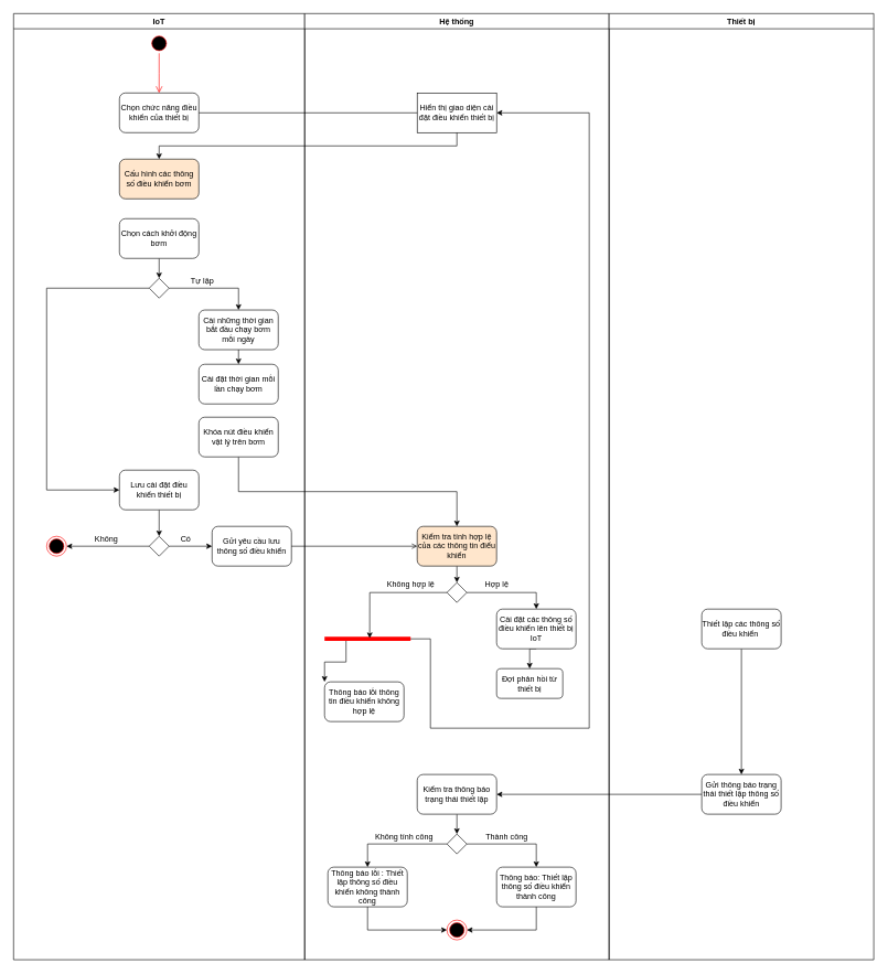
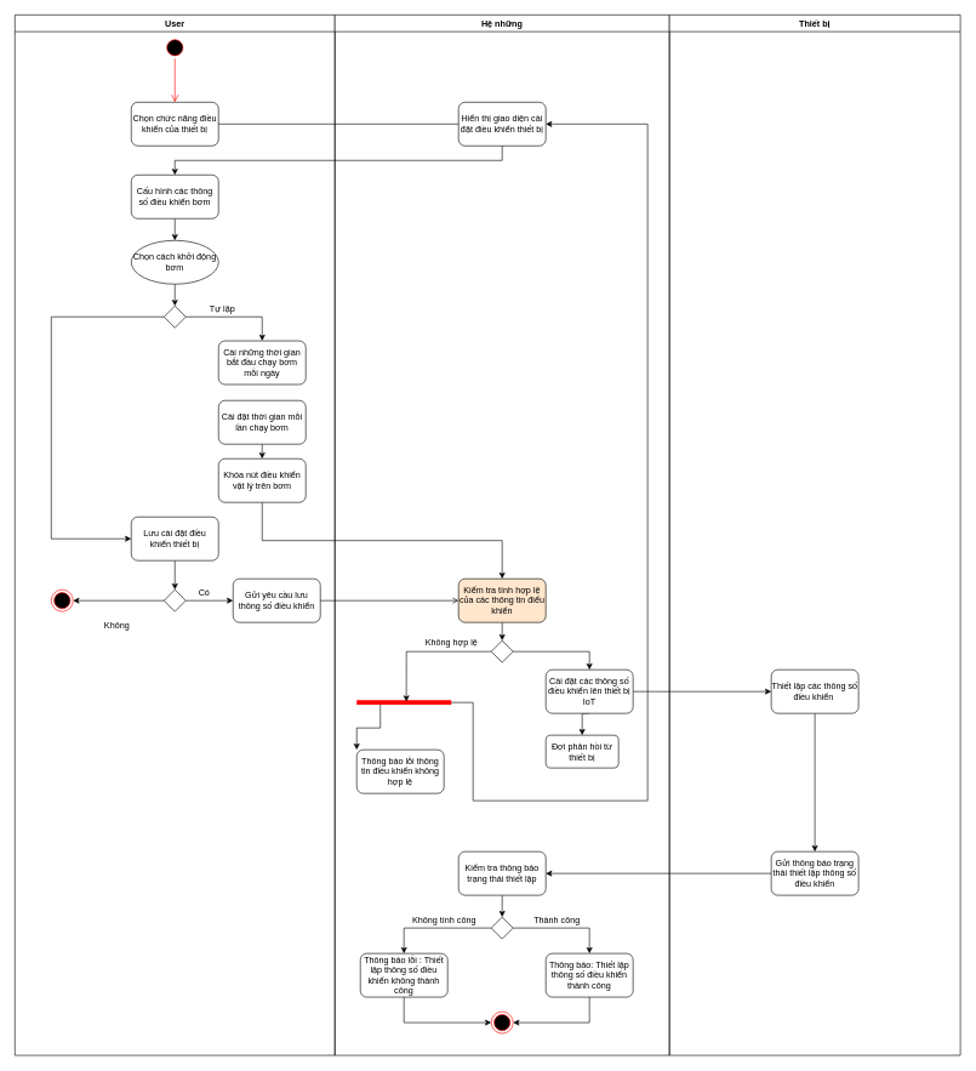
  <mxCell id="0" />
  <mxCell id="1" parent="0" />
- <mxCell id="2" value="IoT" style="swimlane;whiteSpace=wrap;html=1;" parent="1" vertex="1"><mxGeometry x="20" y="20" width="440" height="1430" as="geometry" /></mxCell>
+ <mxCell id="2" value="User" style="swimlane;whiteSpace=wrap;html=1;" parent="1" vertex="1"><mxGeometry x="20" y="20" width="440" height="1430" as="geometry" /></mxCell>
  <mxCell id="3" value="Chọn chức năng điều khiển của thiết bị" style="rounded=1;whiteSpace=wrap;html=1;" parent="2" vertex="1"><mxGeometry x="160" y="120" width="120" height="60" as="geometry" /></mxCell>
- <mxCell id="5" value="Cấu hình các thông số điều khiển bơm" style="rounded=1;whiteSpace=wrap;html=1;fillColor=#ffe6cc;" parent="2" vertex="1"><mxGeometry x="160" y="220" width="120" height="60" as="geometry" /></mxCell>
+ <mxCell id="4" style="edgeStyle=orthogonalEdgeStyle;rounded=0;orthogonalLoop=1;jettySize=auto;html=1;exitX=0.5;exitY=1;exitDx=0;exitDy=0;entryX=0.5;entryY=0;entryDx=0;entryDy=0;" parent="2" source="5" target="9" edge="1"><mxGeometry relative="1" as="geometry" /></mxCell>
+ <mxCell id="5" value="Cấu hình các thông số điều khiển bơm" style="rounded=1;whiteSpace=wrap;html=1;" parent="2" vertex="1"><mxGeometry x="160" y="220" width="120" height="60" as="geometry" /></mxCell>
  <mxCell id="6" value="" style="ellipse;html=1;shape=startState;fillColor=#000000;strokeColor=#ff0000;" parent="2" vertex="1"><mxGeometry x="205" y="30" width="30" height="30" as="geometry" /></mxCell>
  <mxCell id="7" value="" style="edgeStyle=orthogonalEdgeStyle;html=1;verticalAlign=bottom;endArrow=open;endSize=8;strokeColor=#ff0000;rounded=0;" parent="2" source="6" edge="1"><mxGeometry relative="1" as="geometry"><mxPoint x="220" y="120" as="targetPoint" /></mxGeometry></mxCell>
  <mxCell id="8" style="edgeStyle=orthogonalEdgeStyle;rounded=0;orthogonalLoop=1;jettySize=auto;html=1;exitX=0.5;exitY=1;exitDx=0;exitDy=0;entryX=0.5;entryY=0;entryDx=0;entryDy=0;" parent="2" source="9" target="12" edge="1"><mxGeometry relative="1" as="geometry" /></mxCell>
- <mxCell id="9" value="Chọn cách khởi động bơm" style="rounded=1;whiteSpace=wrap;html=1;" parent="2" vertex="1"><mxGeometry x="160" y="310" width="120" height="60" as="geometry" /></mxCell>
+ <mxCell id="9" value="Chọn cách khởi động bơm" style="ellipse;whiteSpace=wrap;html=1;" parent="2" vertex="1"><mxGeometry x="160" y="310" width="120" height="60" as="geometry" /></mxCell>
  <mxCell id="10" style="edgeStyle=orthogonalEdgeStyle;rounded=0;orthogonalLoop=1;jettySize=auto;html=1;exitX=1;exitY=0.5;exitDx=0;exitDy=0;" parent="2" source="12" target="14" edge="1"><mxGeometry relative="1" as="geometry" /></mxCell>
  <mxCell id="11" style="edgeStyle=orthogonalEdgeStyle;rounded=0;orthogonalLoop=1;jettySize=auto;html=1;exitX=0;exitY=0.5;exitDx=0;exitDy=0;entryX=0;entryY=0.5;entryDx=0;entryDy=0;" parent="2" source="12" target="19" edge="1"><mxGeometry relative="1" as="geometry"><Array as="points"><mxPoint x="50" y="415" /><mxPoint x="50" y="720" /></Array></mxGeometry></mxCell>
  <mxCell id="12" value="" style="rhombus;whiteSpace=wrap;html=1;" parent="2" vertex="1"><mxGeometry x="205" y="400" width="30" height="30" as="geometry" /></mxCell>
- <mxCell id="13" style="edgeStyle=orthogonalEdgeStyle;rounded=0;orthogonalLoop=1;jettySize=auto;html=1;exitX=0.5;exitY=1;exitDx=0;exitDy=0;entryX=0.5;entryY=0;entryDx=0;entryDy=0;" parent="2" source="14" target="17" edge="1"><mxGeometry relative="1" as="geometry" /></mxCell>
  <mxCell id="14" value="Cài những thời gian bắt đầu chạy bơm mỗi ngày" style="rounded=1;whiteSpace=wrap;html=1;" parent="2" vertex="1"><mxGeometry x="280" y="448" width="120" height="60" as="geometry" /></mxCell>
  <mxCell id="15" value="Tự lập" style="text;html=1;align=center;verticalAlign=middle;resizable=0;points=[];autosize=1;strokeColor=none;fillColor=none;" parent="2" vertex="1"><mxGeometry x="250" y="390" width="70" height="30" as="geometry" /></mxCell>
+ <mxCell id="16" style="edgeStyle=orthogonalEdgeStyle;rounded=0;orthogonalLoop=1;jettySize=auto;html=1;exitX=0.5;exitY=1;exitDx=0;exitDy=0;entryX=0.5;entryY=0;entryDx=0;entryDy=0;" parent="2" source="17" target="21" edge="1"><mxGeometry relative="1" as="geometry" /></mxCell>
  <mxCell id="17" value="Cài đặt thời gian mỗi lần chạy bơm" style="rounded=1;whiteSpace=wrap;html=1;" parent="2" vertex="1"><mxGeometry x="280" y="530" width="120" height="60" as="geometry" /></mxCell>
  <mxCell id="18" style="edgeStyle=orthogonalEdgeStyle;rounded=0;orthogonalLoop=1;jettySize=auto;html=1;exitX=0.5;exitY=1;exitDx=0;exitDy=0;entryX=0.5;entryY=0;entryDx=0;entryDy=0;" parent="2" source="19" target="24" edge="1"><mxGeometry relative="1" as="geometry" /></mxCell>
  <mxCell id="19" value="Lưu cài đặt điều khiển thiết bị" style="rounded=1;whiteSpace=wrap;html=1;" parent="2" vertex="1"><mxGeometry x="160" y="690" width="120" height="60" as="geometry" /></mxCell>
  <mxCell id="20" style="edgeStyle=orthogonalEdgeStyle;rounded=0;orthogonalLoop=1;jettySize=auto;html=1;exitX=0.5;exitY=1;exitDx=0;exitDy=0;" parent="2" source="21" target="32" edge="1"><mxGeometry relative="1" as="geometry" /></mxCell>
  <mxCell id="21" value="Khóa nút điều khiển vật lý trên bơm" style="rounded=1;whiteSpace=wrap;html=1;" parent="2" vertex="1"><mxGeometry x="280" y="610" width="120" height="60" as="geometry" /></mxCell>
  <mxCell id="22" style="edgeStyle=orthogonalEdgeStyle;rounded=0;orthogonalLoop=1;jettySize=auto;html=1;exitX=0;exitY=0.5;exitDx=0;exitDy=0;entryX=1;entryY=0.5;entryDx=0;entryDy=0;" parent="2" source="24" target="27" edge="1"><mxGeometry relative="1" as="geometry" /></mxCell>
  <mxCell id="23" style="edgeStyle=orthogonalEdgeStyle;rounded=0;orthogonalLoop=1;jettySize=auto;html=1;exitX=1;exitY=0.5;exitDx=0;exitDy=0;" parent="2" source="24" target="28" edge="1"><mxGeometry relative="1" as="geometry" /></mxCell>
  <mxCell id="24" value="" style="rhombus;whiteSpace=wrap;html=1;" parent="2" vertex="1"><mxGeometry x="205" y="790" width="30" height="30" as="geometry" /></mxCell>
- <mxCell id="25" value="Không" style="text;html=1;align=center;verticalAlign=middle;resizable=0;points=[];autosize=1;strokeColor=none;fillColor=none;" parent="2" vertex="1"><mxGeometry x="110" y="780" width="60" height="30" as="geometry" /></mxCell>
+ <mxCell id="25" value="Không" style="text;html=1;align=center;verticalAlign=middle;resizable=0;points=[];autosize=1;strokeColor=none;fillColor=none;" parent="2" vertex="1"><mxGeometry x="110" y="825" width="60" height="30" as="geometry" /></mxCell>
  <mxCell id="26" value="Có" style="text;html=1;align=center;verticalAlign=middle;resizable=0;points=[];autosize=1;strokeColor=none;fillColor=none;" parent="2" vertex="1"><mxGeometry x="240" y="780" width="40" height="30" as="geometry" /></mxCell>
  <mxCell id="27" value="" style="ellipse;html=1;shape=endState;fillColor=#000000;strokeColor=#ff0000;" parent="2" vertex="1"><mxGeometry x="50" y="790" width="30" height="30" as="geometry" /></mxCell>
  <mxCell id="28" value="Gửi yêu cầu lưu thông số điều khiển" style="rounded=1;whiteSpace=wrap;html=1;" parent="2" vertex="1"><mxGeometry x="300" y="775" width="120" height="60" as="geometry" /></mxCell>
- <mxCell id="29" value="Hệ thống" style="swimlane;whiteSpace=wrap;html=1;" parent="1" vertex="1"><mxGeometry x="460" y="20" width="460" height="1430" as="geometry" /></mxCell>
- <mxCell id="30" value="Hiển thị giao diện cài đặt điều khiển thiết bị" style="whiteSpace=wrap;html=1;rounded=0;" parent="29" vertex="1"><mxGeometry x="170" y="120" width="120" height="60" as="geometry" /></mxCell>
+ <mxCell id="29" value="Hệ những" style="swimlane;whiteSpace=wrap;html=1;" parent="1" vertex="1"><mxGeometry x="460" y="20" width="460" height="1430" as="geometry" /></mxCell>
+ <mxCell id="30" value="Hiển thị giao diện cài đặt điều khiển thiết bị" style="rounded=1;whiteSpace=wrap;html=1;" parent="29" vertex="1"><mxGeometry x="170" y="120" width="120" height="60" as="geometry" /></mxCell>
  <mxCell id="31" style="edgeStyle=orthogonalEdgeStyle;rounded=0;orthogonalLoop=1;jettySize=auto;html=1;exitX=0.5;exitY=1;exitDx=0;exitDy=0;entryX=0.5;entryY=0;entryDx=0;entryDy=0;" parent="29" source="32" target="34" edge="1"><mxGeometry relative="1" as="geometry" /></mxCell>
  <mxCell id="32" value="Kiểm tra tính hợp lệ của các thông tin điểu khiển" style="rounded=1;whiteSpace=wrap;html=1;fillColor=#ffe6cc;" parent="29" vertex="1"><mxGeometry x="170" y="775" width="120" height="60" as="geometry" /></mxCell>
  <mxCell id="33" style="edgeStyle=orthogonalEdgeStyle;rounded=0;orthogonalLoop=1;jettySize=auto;html=1;exitX=1;exitY=0.5;exitDx=0;exitDy=0;entryX=0.5;entryY=0;entryDx=0;entryDy=0;" parent="29" source="34" target="38" edge="1"><mxGeometry relative="1" as="geometry" /></mxCell>
  <mxCell id="34" value="" style="rhombus;whiteSpace=wrap;html=1;" parent="29" vertex="1"><mxGeometry x="215" y="860" width="30" height="30" as="geometry" /></mxCell>
  <mxCell id="35" value="Thông báo lỗi thông tin điều khiển không hợp lệ" style="rounded=1;whiteSpace=wrap;html=1;" parent="29" vertex="1"><mxGeometry x="30" y="1010" width="120" height="60" as="geometry" /></mxCell>
  <mxCell id="36" value="Không hợp lệ" style="text;html=1;align=center;verticalAlign=middle;resizable=0;points=[];autosize=1;strokeColor=none;fillColor=none;" parent="29" vertex="1"><mxGeometry x="110" y="848" width="100" height="30" as="geometry" /></mxCell>
  <mxCell id="37" style="edgeStyle=orthogonalEdgeStyle;rounded=0;orthogonalLoop=1;jettySize=auto;html=1;exitX=0.5;exitY=1;exitDx=0;exitDy=0;entryX=0.5;entryY=0;entryDx=0;entryDy=0;" parent="29" source="38" target="54" edge="1"><mxGeometry relative="1" as="geometry" /></mxCell>
  <mxCell id="38" value="Cài đặt các thông số điều khiển lên thiết bị IoT" style="rounded=1;whiteSpace=wrap;html=1;" parent="29" vertex="1"><mxGeometry x="290" y="900" width="120" height="60" as="geometry" /></mxCell>
  <mxCell id="39" style="edgeStyle=orthogonalEdgeStyle;rounded=0;orthogonalLoop=1;jettySize=auto;html=1;exitX=0.5;exitY=1;exitDx=0;exitDy=0;entryX=0.5;entryY=0;entryDx=0;entryDy=0;" parent="29" source="40" target="43" edge="1"><mxGeometry relative="1" as="geometry" /></mxCell>
  <mxCell id="40" value="Kiểm tra thông báo trạng thái thiết lập" style="rounded=1;whiteSpace=wrap;html=1;" parent="29" vertex="1"><mxGeometry x="170" y="1150" width="120" height="60" as="geometry" /></mxCell>
  <mxCell id="41" style="edgeStyle=orthogonalEdgeStyle;rounded=0;orthogonalLoop=1;jettySize=auto;html=1;exitX=0;exitY=0.5;exitDx=0;exitDy=0;entryX=0.5;entryY=0;entryDx=0;entryDy=0;" parent="29" source="43" target="45" edge="1"><mxGeometry relative="1" as="geometry" /></mxCell>
  <mxCell id="42" style="edgeStyle=orthogonalEdgeStyle;rounded=0;orthogonalLoop=1;jettySize=auto;html=1;exitX=1;exitY=0.5;exitDx=0;exitDy=0;entryX=0.5;entryY=0;entryDx=0;entryDy=0;" parent="29" source="43" target="47" edge="1"><mxGeometry relative="1" as="geometry" /></mxCell>
  <mxCell id="43" value="" style="rhombus;whiteSpace=wrap;html=1;" parent="29" vertex="1"><mxGeometry x="215" y="1240" width="30" height="30" as="geometry" /></mxCell>
  <mxCell id="44" style="edgeStyle=orthogonalEdgeStyle;rounded=0;orthogonalLoop=1;jettySize=auto;html=1;exitX=0.5;exitY=1;exitDx=0;exitDy=0;entryX=0;entryY=0.5;entryDx=0;entryDy=0;" parent="29" source="45" target="48" edge="1"><mxGeometry relative="1" as="geometry" /></mxCell>
  <mxCell id="45" value="Thông báo lỗi : Thiết lập thông số điều khiển không thành công" style="rounded=1;whiteSpace=wrap;html=1;" parent="29" vertex="1"><mxGeometry x="35" y="1290" width="120" height="60" as="geometry" /></mxCell>
  <mxCell id="46" style="edgeStyle=orthogonalEdgeStyle;rounded=0;orthogonalLoop=1;jettySize=auto;html=1;exitX=0.5;exitY=1;exitDx=0;exitDy=0;entryX=1;entryY=0.5;entryDx=0;entryDy=0;" parent="29" source="47" target="48" edge="1"><mxGeometry relative="1" as="geometry" /></mxCell>
  <mxCell id="47" value="Thông báo: Thiết lập thông số điều khiển thành công" style="rounded=1;whiteSpace=wrap;html=1;" parent="29" vertex="1"><mxGeometry x="290" y="1290" width="120" height="60" as="geometry" /></mxCell>
  <mxCell id="48" value="" style="ellipse;html=1;shape=endState;fillColor=#000000;strokeColor=#ff0000;" parent="29" vertex="1"><mxGeometry x="215" y="1370" width="30" height="30" as="geometry" /></mxCell>
  <mxCell id="49" value="Không tính công" style="text;html=1;align=center;verticalAlign=middle;resizable=0;points=[];autosize=1;strokeColor=none;fillColor=none;" parent="29" vertex="1"><mxGeometry x="90" y="1230" width="120" height="30" as="geometry" /></mxCell>
  <mxCell id="50" style="edgeStyle=orthogonalEdgeStyle;rounded=0;orthogonalLoop=1;jettySize=auto;html=1;exitX=0.75;exitY=0.5;exitDx=0;exitDy=0;exitPerimeter=0;entryX=1;entryY=0.5;entryDx=0;entryDy=0;" parent="29" source="52" target="30" edge="1"><mxGeometry relative="1" as="geometry"><Array as="points"><mxPoint x="190" y="945" /><mxPoint x="190" y="1080" /><mxPoint x="430" y="1080" /><mxPoint x="430" y="150" /></Array></mxGeometry></mxCell>
  <mxCell id="51" style="edgeStyle=orthogonalEdgeStyle;rounded=0;orthogonalLoop=1;jettySize=auto;html=1;exitX=0.25;exitY=0.5;exitDx=0;exitDy=0;exitPerimeter=0;entryX=0;entryY=0;entryDx=0;entryDy=0;" parent="29" source="52" target="35" edge="1"><mxGeometry relative="1" as="geometry" /></mxCell>
  <mxCell id="52" value="" style="shape=line;html=1;strokeWidth=6;strokeColor=#ff0000;" parent="29" vertex="1"><mxGeometry x="30" y="940" width="130" height="10" as="geometry" /></mxCell>
  <mxCell id="53" style="edgeStyle=orthogonalEdgeStyle;rounded=0;orthogonalLoop=1;jettySize=auto;html=1;exitX=0;exitY=0.5;exitDx=0;exitDy=0;entryX=0.525;entryY=0.393;entryDx=0;entryDy=0;entryPerimeter=0;" parent="29" source="34" target="52" edge="1"><mxGeometry relative="1" as="geometry" /></mxCell>
  <mxCell id="54" value="Đợi phản hồi từ thiết bị" style="rounded=1;whiteSpace=wrap;html=1;" parent="29" vertex="1"><mxGeometry x="290" y="990" width="100" height="45" as="geometry" /></mxCell>
- <mxCell id="55" value="Hợp lệ" style="text;html=1;align=center;verticalAlign=middle;resizable=0;points=[];autosize=1;strokeColor=none;fillColor=none;" parent="29" vertex="1"><mxGeometry x="260" y="848" width="60" height="30" as="geometry" /></mxCell>
  <mxCell id="56" value="Thành công" style="text;html=1;align=center;verticalAlign=middle;resizable=0;points=[];autosize=1;strokeColor=none;fillColor=none;" parent="29" vertex="1"><mxGeometry x="260" y="1230" width="90" height="30" as="geometry" /></mxCell>
  <mxCell id="57" value="Thiết bị" style="swimlane;whiteSpace=wrap;html=1;startSize=23;" parent="1" vertex="1"><mxGeometry x="920" y="20" width="400" height="1430" as="geometry" /></mxCell>
  <mxCell id="58" style="edgeStyle=orthogonalEdgeStyle;rounded=0;orthogonalLoop=1;jettySize=auto;html=1;exitX=0.5;exitY=1;exitDx=0;exitDy=0;" parent="57" source="59" target="60" edge="1"><mxGeometry relative="1" as="geometry" /></mxCell>
  <mxCell id="59" value="Thiết lập các thông số điều khiển&amp;nbsp;" style="rounded=1;whiteSpace=wrap;html=1;" parent="57" vertex="1"><mxGeometry x="140" y="900" width="120" height="60" as="geometry" /></mxCell>
  <mxCell id="60" value="Gửi thông báo trạng thái thiết lập thông số điều khiển" style="rounded=1;whiteSpace=wrap;html=1;" parent="57" vertex="1"><mxGeometry x="140" y="1150" width="120" height="60" as="geometry" /></mxCell>
  <mxCell id="61" style="edgeStyle=orthogonalEdgeStyle;rounded=0;orthogonalLoop=1;jettySize=auto;html=1;exitX=0.5;exitY=1;exitDx=0;exitDy=0;" parent="1" source="30" target="5" edge="1"><mxGeometry relative="1" as="geometry" /></mxCell>
+ <mxCell id="62" style="edgeStyle=orthogonalEdgeStyle;rounded=0;orthogonalLoop=1;jettySize=auto;html=1;exitX=1;exitY=0.5;exitDx=0;exitDy=0;entryX=0;entryY=0.5;entryDx=0;entryDy=0;" parent="1" source="38" target="59" edge="1"><mxGeometry relative="1" as="geometry" /></mxCell>
  <mxCell id="63" style="edgeStyle=orthogonalEdgeStyle;rounded=0;orthogonalLoop=1;jettySize=auto;html=1;exitX=1;exitY=0.5;exitDx=0;exitDy=0;entryX=0;entryY=0.5;entryDx=0;entryDy=0;endArrow=none;" parent="1" source="3" target="30" edge="1"><mxGeometry relative="1" as="geometry" /></mxCell>
  <mxCell id="64" style="edgeStyle=orthogonalEdgeStyle;rounded=0;orthogonalLoop=1;jettySize=auto;html=1;exitX=0;exitY=0.5;exitDx=0;exitDy=0;entryX=1;entryY=0.5;entryDx=0;entryDy=0;" parent="1" source="60" target="40" edge="1"><mxGeometry relative="1" as="geometry" /></mxCell>
  <mxCell id="65" style="edgeStyle=orthogonalEdgeStyle;rounded=0;orthogonalLoop=1;jettySize=auto;html=1;exitX=1;exitY=0.5;exitDx=0;exitDy=0;entryX=0;entryY=0.5;entryDx=0;entryDy=0;endArrow=open;" parent="1" source="28" target="32" edge="1"><mxGeometry relative="1" as="geometry" /></mxCell>
